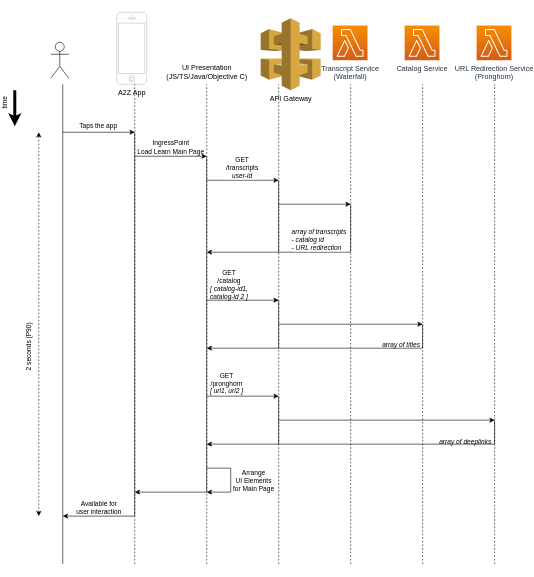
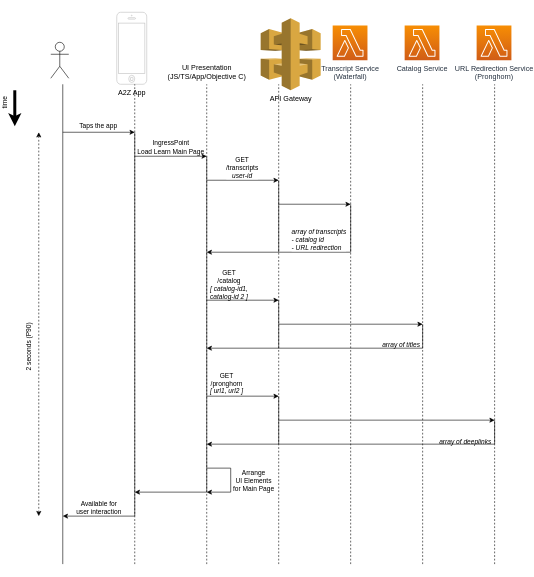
  <mxCell id="0" />
  <mxCell id="1" parent="0" />
  <mxCell id="2" value="" style="shape=umlActor;verticalLabelPosition=bottom;verticalAlign=top;html=1;outlineConnect=0;" parent="1" vertex="1"><mxGeometry x="80" y="70" width="30" height="60" as="geometry" /></mxCell>
  <mxCell id="3" value="A2Z App" style="html=1;verticalLabelPosition=bottom;labelBackgroundColor=#ffffff;verticalAlign=top;shadow=0;dashed=0;strokeWidth=1;shape=mxgraph.ios7.misc.iphone;strokeColor=#c0c0c0;" parent="1" vertex="1"><mxGeometry x="190" y="20" width="50" height="120" as="geometry" /></mxCell>
  <mxCell id="4" value="API Gateway" style="outlineConnect=0;dashed=0;verticalLabelPosition=bottom;verticalAlign=top;align=center;html=1;shape=mxgraph.aws3.api_gateway;fillColor=#D9A741;gradientColor=none;" parent="1" vertex="1"><mxGeometry x="430" y="30" width="100" height="120" as="geometry" /></mxCell>
  <mxCell id="5" value="" style="endArrow=none;html=1;rounded=0;edgeStyle=orthogonalEdgeStyle;" parent="1" edge="1"><mxGeometry width="50" height="50" relative="1" as="geometry"><mxPoint x="100" y="940" as="sourcePoint" /><mxPoint x="100" y="140" as="targetPoint" /></mxGeometry></mxCell>
  <mxCell id="6" value="" style="endArrow=none;html=1;rounded=0;edgeStyle=orthogonalEdgeStyle;" parent="1" edge="1"><mxGeometry width="50" height="50" relative="1" as="geometry"><mxPoint x="220" y="860" as="sourcePoint" /><mxPoint x="220" y="220" as="targetPoint" /></mxGeometry></mxCell>
  <mxCell id="7" value="" style="endArrow=none;html=1;rounded=0;edgeStyle=orthogonalEdgeStyle;" parent="1" edge="1"><mxGeometry width="50" height="50" relative="1" as="geometry"><mxPoint x="340" y="820" as="sourcePoint" /><mxPoint x="340" y="260" as="targetPoint" /></mxGeometry></mxCell>
- <mxCell id="8" value="UI Presentation&lt;br&gt;(JS/TS/Java/Objective C)" style="text;html=1;align=center;verticalAlign=middle;resizable=0;points=[];autosize=1;strokeColor=none;fillColor=none;" parent="1" vertex="1"><mxGeometry x="265" y="105" width="150" height="30" as="geometry" /></mxCell>
+ <mxCell id="8" value="UI Presentation&lt;br&gt;(JS/TS/App/Objective C)" style="text;html=1;align=center;verticalAlign=middle;resizable=0;points=[];autosize=1;strokeColor=none;fillColor=none;" parent="1" vertex="1"><mxGeometry x="265" y="105" width="150" height="30" as="geometry" /></mxCell>
  <mxCell id="9" value="" style="endArrow=none;html=1;rounded=0;edgeStyle=orthogonalEdgeStyle;" parent="1" edge="1"><mxGeometry width="50" height="50" relative="1" as="geometry"><mxPoint x="460" y="420" as="sourcePoint" /><mxPoint x="460" y="300" as="targetPoint" /></mxGeometry></mxCell>
  <mxCell id="10" value="" style="endArrow=none;html=1;rounded=0;edgeStyle=orthogonalEdgeStyle;" parent="1" edge="1"><mxGeometry width="50" height="50" relative="1" as="geometry"><mxPoint x="580" y="420" as="sourcePoint" /><mxPoint x="580" y="340" as="targetPoint" /></mxGeometry></mxCell>
  <mxCell id="11" value="Transcript Service&lt;br&gt;(Waterfall)" style="sketch=0;points=[[0,0,0],[0.25,0,0],[0.5,0,0],[0.75,0,0],[1,0,0],[0,1,0],[0.25,1,0],[0.5,1,0],[0.75,1,0],[1,1,0],[0,0.25,0],[0,0.5,0],[0,0.75,0],[1,0.25,0],[1,0.5,0],[1,0.75,0]];outlineConnect=0;fontColor=#232F3E;gradientColor=#F78E04;gradientDirection=north;fillColor=#D05C17;strokeColor=#ffffff;dashed=0;verticalLabelPosition=bottom;verticalAlign=top;align=center;html=1;fontSize=12;fontStyle=0;aspect=fixed;shape=mxgraph.aws4.resourceIcon;resIcon=mxgraph.aws4.lambda;" parent="1" vertex="1"><mxGeometry x="550" y="42" width="58" height="58" as="geometry" /></mxCell>
  <mxCell id="12" value="" style="endArrow=none;html=1;rounded=0;edgeStyle=orthogonalEdgeStyle;" parent="1" edge="1"><mxGeometry width="50" height="50" relative="1" as="geometry"><mxPoint x="700" y="580" as="sourcePoint" /><mxPoint x="700" y="540" as="targetPoint" /></mxGeometry></mxCell>
  <mxCell id="13" value="Catalog Service" style="sketch=0;points=[[0,0,0],[0.25,0,0],[0.5,0,0],[0.75,0,0],[1,0,0],[0,1,0],[0.25,1,0],[0.5,1,0],[0.75,1,0],[1,1,0],[0,0.25,0],[0,0.5,0],[0,0.75,0],[1,0.25,0],[1,0.5,0],[1,0.75,0]];outlineConnect=0;fontColor=#232F3E;gradientColor=#F78E04;gradientDirection=north;fillColor=#D05C17;strokeColor=#ffffff;dashed=0;verticalLabelPosition=bottom;verticalAlign=top;align=center;html=1;fontSize=12;fontStyle=0;aspect=fixed;shape=mxgraph.aws4.resourceIcon;resIcon=mxgraph.aws4.lambda;" parent="1" vertex="1"><mxGeometry x="670" y="42" width="58" height="58" as="geometry" /></mxCell>
  <mxCell id="14" value="" style="endArrow=none;html=1;rounded=0;edgeStyle=orthogonalEdgeStyle;" parent="1" edge="1"><mxGeometry width="50" height="50" relative="1" as="geometry"><mxPoint x="820" y="740" as="sourcePoint" /><mxPoint x="820" y="700" as="targetPoint" /></mxGeometry></mxCell>
  <mxCell id="15" value="URL Redirection Service&lt;br&gt;(Pronghorn)" style="sketch=0;points=[[0,0,0],[0.25,0,0],[0.5,0,0],[0.75,0,0],[1,0,0],[0,1,0],[0.25,1,0],[0.5,1,0],[0.75,1,0],[1,1,0],[0,0.25,0],[0,0.5,0],[0,0.75,0],[1,0.25,0],[1,0.5,0],[1,0.75,0]];outlineConnect=0;fontColor=#232F3E;gradientColor=#F78E04;gradientDirection=north;fillColor=#D05C17;strokeColor=#ffffff;dashed=0;verticalLabelPosition=bottom;verticalAlign=top;align=center;html=1;fontSize=12;fontStyle=0;aspect=fixed;shape=mxgraph.aws4.resourceIcon;resIcon=mxgraph.aws4.lambda;" parent="1" vertex="1"><mxGeometry x="790" y="42" width="58" height="58" as="geometry" /></mxCell>
  <mxCell id="16" value="" style="endArrow=classic;html=1;rounded=0;" parent="1" edge="1"><mxGeometry width="50" height="50" relative="1" as="geometry"><mxPoint x="100" y="220" as="sourcePoint" /><mxPoint x="220" y="220" as="targetPoint" /></mxGeometry></mxCell>
  <mxCell id="17" value="Taps the app" style="edgeLabel;html=1;align=center;verticalAlign=middle;resizable=0;points=[];" parent="16" vertex="1" connectable="0"><mxGeometry x="-0.2" y="1" relative="1" as="geometry"><mxPoint x="10" y="-10" as="offset" /></mxGeometry></mxCell>
  <mxCell id="18" value="" style="endArrow=classic;html=1;rounded=0;" parent="1" edge="1"><mxGeometry width="50" height="50" relative="1" as="geometry"><mxPoint x="220" y="260" as="sourcePoint" /><mxPoint x="340" y="260" as="targetPoint" /></mxGeometry></mxCell>
  <mxCell id="19" value="IngressPoint&lt;br&gt;Load Learn Main Page" style="edgeLabel;html=1;align=center;verticalAlign=middle;resizable=0;points=[];labelBackgroundColor=none;" parent="18" vertex="1" connectable="0"><mxGeometry x="-0.15" y="3" relative="1" as="geometry"><mxPoint x="8" y="-13" as="offset" /></mxGeometry></mxCell>
  <mxCell id="20" value="" style="endArrow=classic;html=1;rounded=0;" parent="1" edge="1"><mxGeometry width="50" height="50" relative="1" as="geometry"><mxPoint x="340" y="300" as="sourcePoint" /><mxPoint x="460" y="300" as="targetPoint" /></mxGeometry></mxCell>
  <mxCell id="21" value="GET&lt;br&gt;/transcripts&lt;br&gt;&lt;i&gt;user-id&lt;/i&gt;" style="edgeLabel;html=1;align=center;verticalAlign=middle;resizable=0;points=[];" parent="20" vertex="1" connectable="0"><mxGeometry x="-0.317" y="-1" relative="1" as="geometry"><mxPoint x="17" y="-23" as="offset" /></mxGeometry></mxCell>
  <mxCell id="22" value="" style="endArrow=classic;html=1;rounded=0;" parent="1" edge="1"><mxGeometry width="50" height="50" relative="1" as="geometry"><mxPoint x="460" y="340" as="sourcePoint" /><mxPoint x="580" y="340" as="targetPoint" /></mxGeometry></mxCell>
  <mxCell id="23" value="" style="endArrow=classic;html=1;rounded=0;" parent="1" edge="1"><mxGeometry width="50" height="50" relative="1" as="geometry"><mxPoint x="580" y="420" as="sourcePoint" /><mxPoint x="340" y="420" as="targetPoint" /></mxGeometry></mxCell>
  <mxCell id="24" value="&lt;i&gt;array of transcripts&lt;br&gt;- catalog id&lt;br&gt;- URL redirection&lt;/i&gt;" style="edgeLabel;html=1;align=left;verticalAlign=middle;resizable=0;points=[];" parent="23" vertex="1" connectable="0"><mxGeometry x="-0.275" y="3" relative="1" as="geometry"><mxPoint x="-13" y="-25" as="offset" /></mxGeometry></mxCell>
  <mxCell id="25" value="" style="endArrow=classic;html=1;rounded=0;" parent="1" edge="1"><mxGeometry width="50" height="50" relative="1" as="geometry"><mxPoint x="340" y="500" as="sourcePoint" /><mxPoint x="460" y="500" as="targetPoint" /></mxGeometry></mxCell>
  <mxCell id="26" value="GET&lt;br&gt;/catalog&lt;br&gt;&lt;i&gt;[ catalog-id1,&lt;br&gt;catalog-id 2 ]&lt;/i&gt;" style="edgeLabel;html=1;align=center;verticalAlign=middle;resizable=0;points=[];labelBackgroundColor=none;" parent="25" vertex="1" connectable="0"><mxGeometry x="-0.667" y="2" relative="1" as="geometry"><mxPoint x="16" y="-24" as="offset" /></mxGeometry></mxCell>
  <mxCell id="27" value="" style="endArrow=classic;html=1;rounded=0;" parent="1" edge="1"><mxGeometry width="50" height="50" relative="1" as="geometry"><mxPoint x="700" y="580" as="sourcePoint" /><mxPoint x="340" y="580" as="targetPoint" /></mxGeometry></mxCell>
  <mxCell id="28" value="array of titles" style="edgeLabel;html=1;align=center;verticalAlign=middle;resizable=0;points=[];fontStyle=2;labelBackgroundColor=none;" parent="27" vertex="1" connectable="0"><mxGeometry x="0.094" y="-2" relative="1" as="geometry"><mxPoint x="160" y="-5" as="offset" /></mxGeometry></mxCell>
  <mxCell id="29" value="" style="endArrow=classic;html=1;rounded=0;" parent="1" edge="1"><mxGeometry width="50" height="50" relative="1" as="geometry"><mxPoint x="340" y="660" as="sourcePoint" /><mxPoint x="460" y="660" as="targetPoint" /></mxGeometry></mxCell>
  <mxCell id="30" value="GET&lt;br&gt;/pronghorn&lt;br&gt;&lt;i&gt;[ url1, url2 ]&lt;/i&gt;" style="edgeLabel;html=1;align=center;verticalAlign=middle;resizable=0;points=[];labelBackgroundColor=none;" parent="29" vertex="1" connectable="0"><mxGeometry x="-0.75" relative="1" as="geometry"><mxPoint x="17" y="-22" as="offset" /></mxGeometry></mxCell>
  <mxCell id="31" value="" style="endArrow=classic;html=1;rounded=0;" parent="1" edge="1"><mxGeometry width="50" height="50" relative="1" as="geometry"><mxPoint x="820" y="740" as="sourcePoint" /><mxPoint x="340" y="740" as="targetPoint" /></mxGeometry></mxCell>
  <mxCell id="32" value="&lt;i&gt;array of deeplinks&lt;br&gt;&lt;/i&gt;" style="edgeLabel;html=1;align=center;verticalAlign=middle;resizable=0;points=[];labelBackgroundColor=none;" parent="31" vertex="1" connectable="0"><mxGeometry x="-0.292" y="-3" relative="1" as="geometry"><mxPoint x="120" y="-2" as="offset" /></mxGeometry></mxCell>
  <mxCell id="33" value="" style="endArrow=classic;html=1;rounded=0;edgeStyle=orthogonalEdgeStyle;" parent="1" edge="1"><mxGeometry width="50" height="50" relative="1" as="geometry"><mxPoint x="340" y="780" as="sourcePoint" /><mxPoint x="340" y="820" as="targetPoint" /><Array as="points"><mxPoint x="380" y="780" /><mxPoint x="380" y="820" /></Array></mxGeometry></mxCell>
  <mxCell id="34" value="Arrange&lt;br&gt;UI Elements&lt;br&gt;for Main Page" style="edgeLabel;html=1;align=center;verticalAlign=middle;resizable=0;points=[];" parent="33" vertex="1" connectable="0"><mxGeometry x="-0.467" y="1" relative="1" as="geometry"><mxPoint x="45" y="21" as="offset" /></mxGeometry></mxCell>
  <mxCell id="35" value="" style="endArrow=classic;html=1;rounded=0;" parent="1" edge="1"><mxGeometry width="50" height="50" relative="1" as="geometry"><mxPoint x="340" y="820" as="sourcePoint" /><mxPoint x="220" y="820" as="targetPoint" /></mxGeometry></mxCell>
  <mxCell id="36" value="" style="endArrow=classic;html=1;rounded=0;" parent="1" edge="1"><mxGeometry width="50" height="50" relative="1" as="geometry"><mxPoint x="220" y="860" as="sourcePoint" /><mxPoint x="100" y="860" as="targetPoint" /></mxGeometry></mxCell>
  <mxCell id="37" value="Available for&lt;br&gt;user interaction" style="edgeLabel;html=1;align=center;verticalAlign=middle;resizable=0;points=[];labelBackgroundColor=none;" parent="36" vertex="1" connectable="0"><mxGeometry x="0.4" y="-1" relative="1" as="geometry"><mxPoint x="23" y="-14" as="offset" /></mxGeometry></mxCell>
  <mxCell id="38" value="" style="endArrow=classic;html=1;rounded=0;" parent="1" edge="1"><mxGeometry width="50" height="50" relative="1" as="geometry"><mxPoint x="460" y="540" as="sourcePoint" /><mxPoint x="700" y="540" as="targetPoint" /></mxGeometry></mxCell>
  <mxCell id="39" value="" style="endArrow=classic;html=1;rounded=0;" parent="1" edge="1"><mxGeometry width="50" height="50" relative="1" as="geometry"><mxPoint x="460" y="700" as="sourcePoint" /><mxPoint x="820" y="700" as="targetPoint" /></mxGeometry></mxCell>
  <mxCell id="40" value="" style="endArrow=none;html=1;rounded=0;edgeStyle=orthogonalEdgeStyle;" parent="1" edge="1"><mxGeometry width="50" height="50" relative="1" as="geometry"><mxPoint x="460" y="580" as="sourcePoint" /><mxPoint x="460" y="500" as="targetPoint" /></mxGeometry></mxCell>
  <mxCell id="41" value="" style="endArrow=none;html=1;rounded=0;edgeStyle=orthogonalEdgeStyle;" parent="1" edge="1"><mxGeometry width="50" height="50" relative="1" as="geometry"><mxPoint x="460" y="740" as="sourcePoint" /><mxPoint x="460" y="660" as="targetPoint" /></mxGeometry></mxCell>
  <mxCell id="42" value="" style="endArrow=none;dashed=1;html=1;rounded=0;" parent="1" edge="1"><mxGeometry width="50" height="50" relative="1" as="geometry"><mxPoint x="580" y="940" as="sourcePoint" /><mxPoint x="580" y="140" as="targetPoint" /></mxGeometry></mxCell>
  <mxCell id="43" value="" style="endArrow=none;dashed=1;html=1;rounded=0;" parent="1" edge="1"><mxGeometry width="50" height="50" relative="1" as="geometry"><mxPoint x="700" y="940" as="sourcePoint" /><mxPoint x="700" y="140" as="targetPoint" /></mxGeometry></mxCell>
  <mxCell id="44" value="" style="endArrow=none;dashed=1;html=1;rounded=0;" parent="1" edge="1"><mxGeometry width="50" height="50" relative="1" as="geometry"><mxPoint x="820" y="940" as="sourcePoint" /><mxPoint x="820" y="140" as="targetPoint" /></mxGeometry></mxCell>
  <mxCell id="45" value="" style="endArrow=none;dashed=1;html=1;rounded=0;" parent="1" edge="1"><mxGeometry width="50" height="50" relative="1" as="geometry"><mxPoint x="460" y="940" as="sourcePoint" /><mxPoint x="460" y="140" as="targetPoint" /></mxGeometry></mxCell>
  <mxCell id="46" value="" style="endArrow=none;dashed=1;html=1;rounded=0;" parent="1" edge="1"><mxGeometry width="50" height="50" relative="1" as="geometry"><mxPoint x="340" y="940" as="sourcePoint" /><mxPoint x="340" y="140" as="targetPoint" /></mxGeometry></mxCell>
  <mxCell id="47" value="" style="endArrow=none;dashed=1;html=1;rounded=0;" parent="1" edge="1"><mxGeometry width="50" height="50" relative="1" as="geometry"><mxPoint x="220" y="940" as="sourcePoint" /><mxPoint x="220" y="140" as="targetPoint" /></mxGeometry></mxCell>
  <mxCell id="48" value="" style="endArrow=classic;startArrow=classic;html=1;rounded=0;dashed=1;" parent="1" edge="1"><mxGeometry width="50" height="50" relative="1" as="geometry"><mxPoint x="60" y="860" as="sourcePoint" /><mxPoint x="60" y="220" as="targetPoint" /></mxGeometry></mxCell>
  <mxCell id="49" value="2 seconds (P90)" style="edgeLabel;html=1;align=center;verticalAlign=middle;resizable=0;points=[];rotation=-90;" parent="48" vertex="1" connectable="0"><mxGeometry x="-0.122" y="-2" relative="1" as="geometry"><mxPoint x="-20" as="offset" /></mxGeometry></mxCell>
  <mxCell id="50" value="" style="endArrow=classic;html=1;rounded=0;strokeWidth=5;" parent="1" edge="1"><mxGeometry width="50" height="50" relative="1" as="geometry"><mxPoint x="20" y="150" as="sourcePoint" /><mxPoint x="20" y="210" as="targetPoint" /></mxGeometry></mxCell>
  <mxCell id="51" value="time" style="edgeLabel;html=1;align=center;verticalAlign=middle;resizable=0;points=[];rotation=-90;" parent="50" vertex="1" connectable="0"><mxGeometry x="0.4" y="2" relative="1" as="geometry"><mxPoint x="-20" y="-20" as="offset" /></mxGeometry></mxCell>
